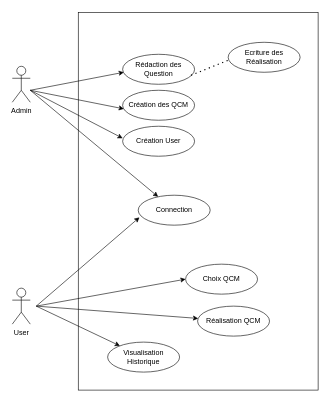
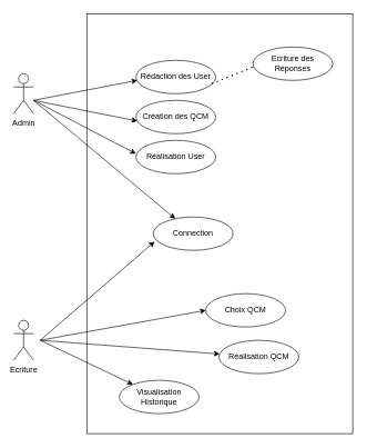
  <mxCell id="0" />
  <mxCell id="1" parent="0" />
  <mxCell id="2" value="Admin" style="shape=umlActor;verticalLabelPosition=bottom;verticalAlign=top;html=1;" vertex="1" parent="1"><mxGeometry x="20" y="110" width="30" height="60" as="geometry" /></mxCell>
- <mxCell id="3" value="User" style="shape=umlActor;verticalLabelPosition=bottom;verticalAlign=top;html=1;" vertex="1" parent="1"><mxGeometry x="20" y="480" width="30" height="60" as="geometry" /></mxCell>
+ <mxCell id="3" value="Ecriture" style="shape=umlActor;verticalLabelPosition=bottom;verticalAlign=top;html=1;" vertex="1" parent="1"><mxGeometry x="20" y="480" width="30" height="60" as="geometry" /></mxCell>
  <mxCell id="4" value="" style="html=1;" vertex="1" parent="1"><mxGeometry x="130" y="20" width="400" height="630" as="geometry" /></mxCell>
- <mxCell id="5" value="Rédaction des Question" style="ellipse;whiteSpace=wrap;html=1;" vertex="1" parent="1"><mxGeometry x="204" y="90" width="120" height="50" as="geometry" /></mxCell>
+ <mxCell id="5" value="Rédaction des User" style="ellipse;whiteSpace=wrap;html=1;" vertex="1" parent="1"><mxGeometry x="204" y="90" width="120" height="50" as="geometry" /></mxCell>
  <mxCell id="6" value="Visualisation Historique" style="ellipse;whiteSpace=wrap;html=1;" vertex="1" parent="1"><mxGeometry x="179" y="570" width="120" height="50" as="geometry" /></mxCell>
  <mxCell id="7" value="Réalisation QCM" style="ellipse;whiteSpace=wrap;html=1;" vertex="1" parent="1"><mxGeometry x="329" y="510" width="120" height="50" as="geometry" /></mxCell>
- <mxCell id="8" value="Ecriture des Réalisation" style="ellipse;whiteSpace=wrap;html=1;" vertex="1" parent="1"><mxGeometry x="380" y="70" width="120" height="50" as="geometry" /></mxCell>
+ <mxCell id="8" value="Ecriture des Réponses" style="ellipse;whiteSpace=wrap;html=1;" vertex="1" parent="1"><mxGeometry x="380" y="70" width="120" height="50" as="geometry" /></mxCell>
  <mxCell id="9" value="Création des QCM" style="ellipse;whiteSpace=wrap;html=1;" vertex="1" parent="1"><mxGeometry x="204" y="150" width="120" height="50" as="geometry" /></mxCell>
- <mxCell id="10" value="Création User" style="ellipse;whiteSpace=wrap;html=1;" vertex="1" parent="1"><mxGeometry x="204" y="210" width="120" height="50" as="geometry" /></mxCell>
+ <mxCell id="10" value="Réalisation User" style="ellipse;whiteSpace=wrap;html=1;" vertex="1" parent="1"><mxGeometry x="204" y="210" width="120" height="50" as="geometry" /></mxCell>
  <mxCell id="11" value="Choix QCM" style="ellipse;whiteSpace=wrap;html=1;" vertex="1" parent="1"><mxGeometry x="309" y="440" width="120" height="50" as="geometry" /></mxCell>
  <mxCell id="12" value="Connection" style="ellipse;whiteSpace=wrap;html=1;" vertex="1" parent="1"><mxGeometry x="230" y="325" width="120" height="50" as="geometry" /></mxCell>
  <mxCell id="13" value="" style="endArrow=classic;html=1;entryX=0.017;entryY=0.74;entryDx=0;entryDy=0;entryPerimeter=0;" edge="1" parent="1" target="12"><mxGeometry width="50" height="50" relative="1" as="geometry"><mxPoint x="60" y="510" as="sourcePoint" /><mxPoint x="350" y="330" as="targetPoint" /><Array as="points" /></mxGeometry></mxCell>
  <mxCell id="14" value="" style="endArrow=classic;html=1;entryX=0;entryY=0.5;entryDx=0;entryDy=0;" edge="1" parent="1" target="11"><mxGeometry width="50" height="50" relative="1" as="geometry"><mxPoint x="60" y="510" as="sourcePoint" /><mxPoint x="196.04" y="440" as="targetPoint" /><Array as="points" /></mxGeometry></mxCell>
  <mxCell id="15" value="" style="endArrow=classic;html=1;" edge="1" parent="1" target="7"><mxGeometry width="50" height="50" relative="1" as="geometry"><mxPoint x="60" y="510" as="sourcePoint" /><mxPoint x="226.04" y="437" as="targetPoint" /><Array as="points" /></mxGeometry></mxCell>
  <mxCell id="16" value="" style="endArrow=classic;html=1;" edge="1" parent="1" target="6"><mxGeometry width="50" height="50" relative="1" as="geometry"><mxPoint x="60" y="510" as="sourcePoint" /><mxPoint x="236.04" y="447" as="targetPoint" /><Array as="points" /></mxGeometry></mxCell>
  <mxCell id="17" value="" style="endArrow=classic;html=1;exitX=1;exitY=0.333;exitDx=0;exitDy=0;exitPerimeter=0;" edge="1" parent="1" target="12"><mxGeometry width="50" height="50" relative="1" as="geometry"><mxPoint x="50" y="150" as="sourcePoint" /><mxPoint x="206.04" y="62" as="targetPoint" /><Array as="points" /></mxGeometry></mxCell>
  <mxCell id="18" value="" style="endArrow=classic;html=1;entryX=0.017;entryY=0.74;entryDx=0;entryDy=0;entryPerimeter=0;" edge="1" parent="1"><mxGeometry width="50" height="50" relative="1" as="geometry"><mxPoint x="50" y="150" as="sourcePoint" /><mxPoint x="206.04" y="120" as="targetPoint" /><Array as="points" /></mxGeometry></mxCell>
  <mxCell id="19" value="" style="endArrow=classic;html=1;entryX=0.017;entryY=0.74;entryDx=0;entryDy=0;entryPerimeter=0;" edge="1" parent="1"><mxGeometry width="50" height="50" relative="1" as="geometry"><mxPoint x="50" y="150" as="sourcePoint" /><mxPoint x="206.04" y="181" as="targetPoint" /><Array as="points" /></mxGeometry></mxCell>
  <mxCell id="20" value="" style="endArrow=classic;html=1;entryX=0.017;entryY=0.74;entryDx=0;entryDy=0;entryPerimeter=0;" edge="1" parent="1"><mxGeometry width="50" height="50" relative="1" as="geometry"><mxPoint x="50" y="150" as="sourcePoint" /><mxPoint x="204" y="230" as="targetPoint" /><Array as="points" /></mxGeometry></mxCell>
  <mxCell id="21" value="" style="endArrow=none;dashed=1;html=1;dashPattern=1 3;strokeWidth=2;exitX=0.95;exitY=0.7;exitDx=0;exitDy=0;exitPerimeter=0;" edge="1" parent="1" source="5"><mxGeometry width="50" height="50" relative="1" as="geometry"><mxPoint x="330" y="150" as="sourcePoint" /><mxPoint x="380" y="100" as="targetPoint" /></mxGeometry></mxCell>
